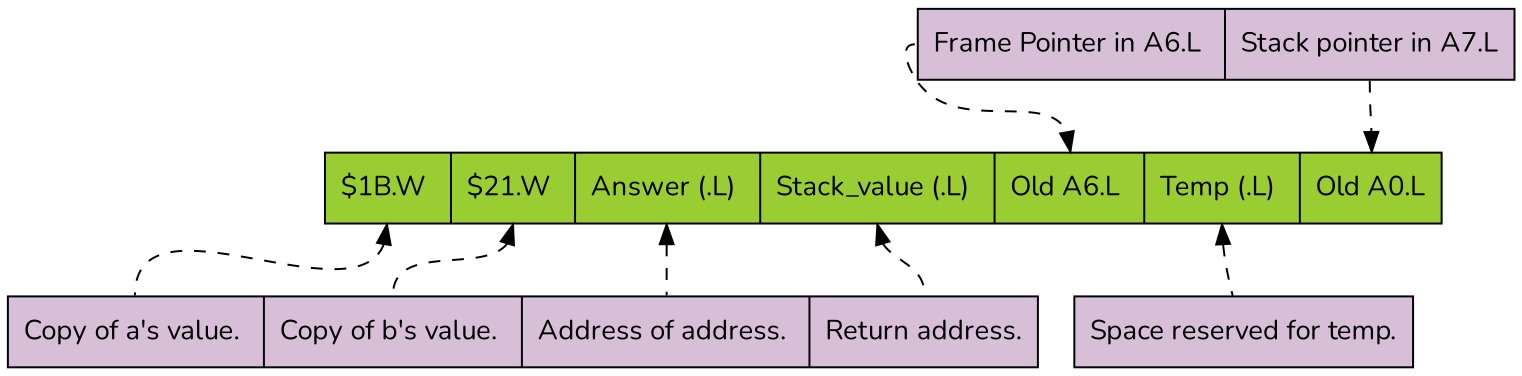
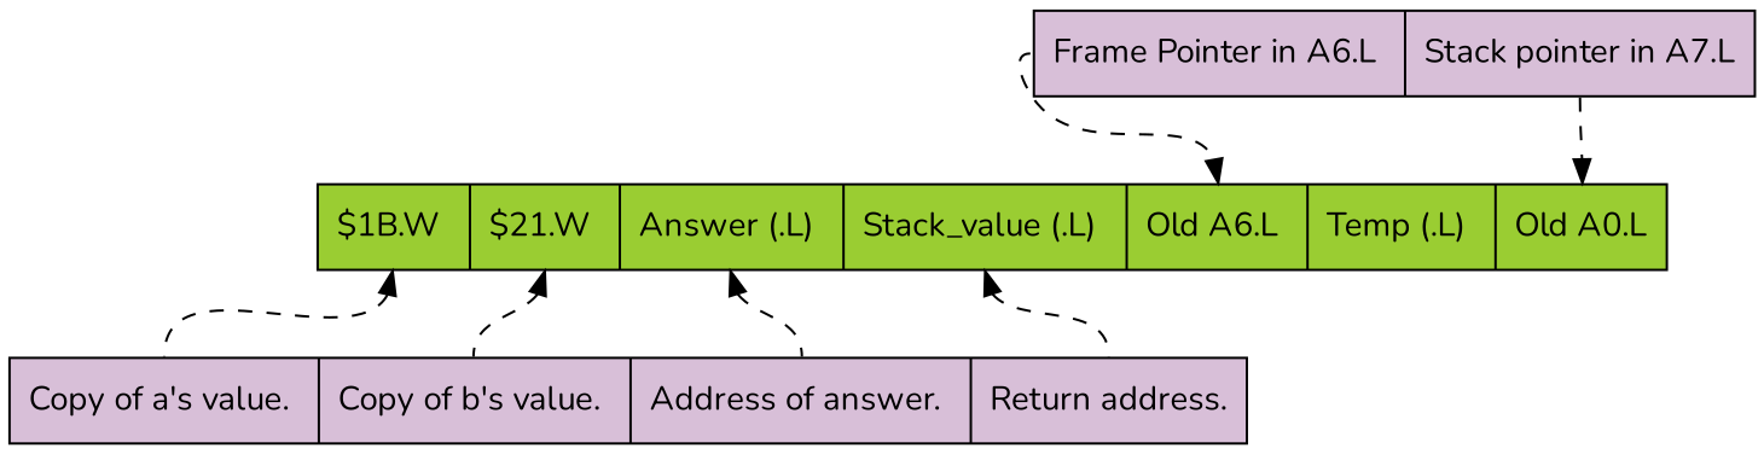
  digraph {
    fontname=Nunito
    rankdir=TB
    node [fillcolor=thistle fontname=Nunito shape=record style=filled]
    edge [fontname=Nunito style=dashed dir=back]
    n1 [label="<fp> Frame Pointer in A6.L \n                     | <sp> Stack pointer in A7.L"]
    n2 [fillcolor=yellowgreen label="<a>          $1B.W \n                       | <b>          $21.W \n                       | <answer>     Answer (.L) \n                       | <stack_tidy> Stack_value (.L) \n                       | <a6>         Old A6.L \n                       | <temp>       Temp (.L) \n                       | <a7>         Old A0.L"]
-   n3 [label="<temp> Space reserved for temp."]
-   n4 [label="<a>          Copy of a's value. \n                   | <b>          Copy of b's value. \n                   | <answer>     Address of address. \n                   | <stack_tidy> Return address."]
+   n4 [label="<a>          Copy of a's value. \n                   | <b>          Copy of b's value. \n                   | <answer>     Address of answer. \n                   | <stack_tidy> Return address."]
    n1 -> n2 [headport=a6 tailport=fp dir=""]
    n1 -> n2 [headport=a7 tailport=sp dir=""]
-   n2 -> n3 [headport=temp tailport=temp]
    n2 -> n4 [headport=a tailport=a]
    n2 -> n4 [headport=b tailport=b]
    n2 -> n4 [headport=answer tailport=answer]
    n2 -> n4 [headport=stack_tidy tailport=stack_tidy]
  }
